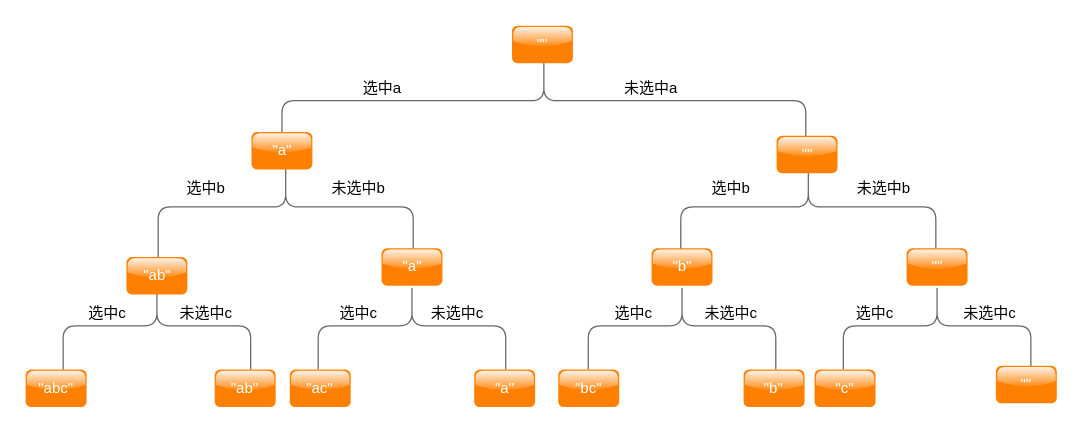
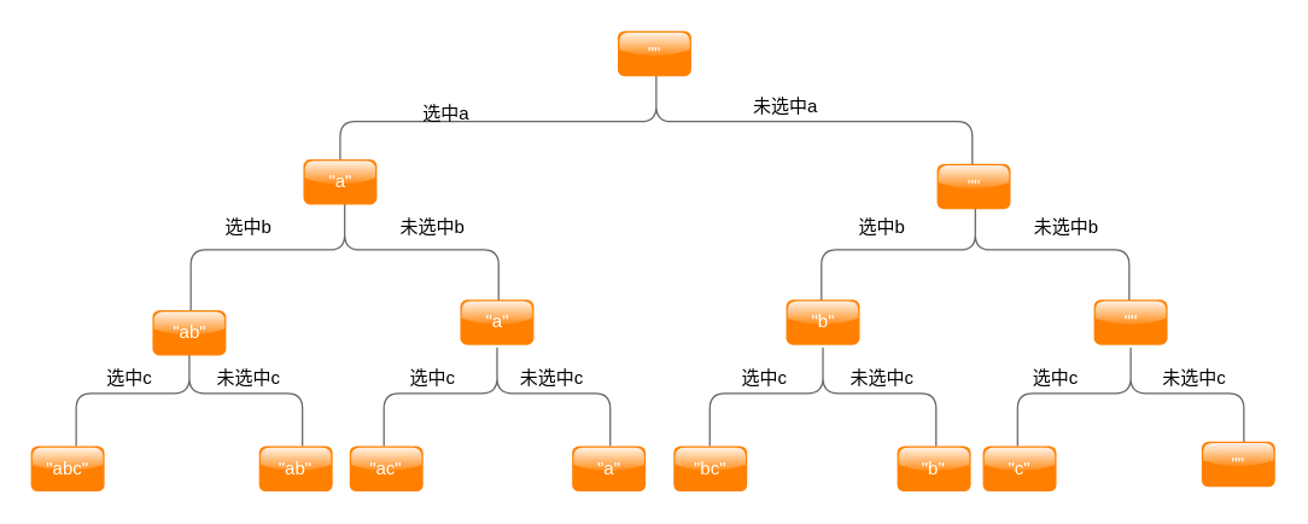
  <mxCell id="0" />
  <mxCell id="1" parent="0" />
  <mxCell id="2" value="" style="shape=curlyBracket;whiteSpace=wrap;html=1;rounded=1;direction=south;strokeColor=#666666;" vertex="1" parent="1"><mxGeometry x="225" y="45" width="419" height="70" as="geometry" /></mxCell>
  <mxCell id="3" value="" style="shape=curlyBracket;whiteSpace=wrap;html=1;rounded=1;direction=south;strokeColor=#666666;" vertex="1" parent="1"><mxGeometry x="126" y="125" width="204" height="80" as="geometry" /></mxCell>
  <mxCell id="4" value="" style="shape=curlyBracket;whiteSpace=wrap;html=1;rounded=1;direction=south;strokeColor=#666666;" vertex="1" parent="1"><mxGeometry x="50" y="225" width="150" height="70" as="geometry" /></mxCell>
  <mxCell id="5" value="" style="shape=curlyBracket;whiteSpace=wrap;html=1;rounded=1;direction=south;strokeColor=#666666;" vertex="1" parent="1"><mxGeometry x="254" y="225" width="150" height="70" as="geometry" /></mxCell>
  <mxCell id="6" value="" style="shape=curlyBracket;whiteSpace=wrap;html=1;rounded=1;direction=south;strokeColor=#666666;" vertex="1" parent="1"><mxGeometry x="544" y="125" width="204" height="80" as="geometry" /></mxCell>
  <mxCell id="7" value="" style="shape=curlyBracket;whiteSpace=wrap;html=1;rounded=1;direction=south;strokeColor=#666666;" vertex="1" parent="1"><mxGeometry x="470" y="225" width="150" height="70" as="geometry" /></mxCell>
  <mxCell id="8" value="" style="shape=curlyBracket;whiteSpace=wrap;html=1;rounded=1;direction=south;strokeColor=#666666;" vertex="1" parent="1"><mxGeometry x="674" y="225" width="150" height="70" as="geometry" /></mxCell>
- <mxCell id="9" value="选中a" style="text;html=1;align=center;verticalAlign=middle;resizable=0;points=[];autosize=1;strokeColor=none;fillColor=none;" vertex="1" parent="1"><mxGeometry x="280" y="55" width="50" height="30" as="geometry" /></mxCell>
+ <mxCell id="9" value="选中a" style="text;html=1;align=center;verticalAlign=middle;resizable=0;points=[];autosize=1;strokeColor=none;fillColor=none;" vertex="1" parent="1"><mxGeometry x="270" y="60" width="50" height="30" as="geometry" /></mxCell>
  <mxCell id="10" value="未选中a" style="text;html=1;align=center;verticalAlign=middle;resizable=0;points=[];autosize=1;strokeColor=none;fillColor=none;" vertex="1" parent="1"><mxGeometry x="485.25" y="55" width="70" height="30" as="geometry" /></mxCell>
  <mxCell id="11" value="选中b" style="text;html=1;align=center;verticalAlign=middle;resizable=0;points=[];autosize=1;strokeColor=none;fillColor=none;" vertex="1" parent="1"><mxGeometry x="138.75" y="135" width="50" height="30" as="geometry" /></mxCell>
  <mxCell id="12" value="选中c" style="text;html=1;align=center;verticalAlign=middle;resizable=0;points=[];autosize=1;strokeColor=none;fillColor=none;" vertex="1" parent="1"><mxGeometry x="60" y="235" width="50" height="30" as="geometry" /></mxCell>
  <mxCell id="13" value="未选中c" style="text;html=1;align=center;verticalAlign=middle;resizable=0;points=[];autosize=1;strokeColor=none;fillColor=none;" vertex="1" parent="1"><mxGeometry x="128.75" y="235" width="70" height="30" as="geometry" /></mxCell>
  <mxCell id="14" value="选中c" style="text;html=1;align=center;verticalAlign=middle;resizable=0;points=[];autosize=1;strokeColor=none;fillColor=none;" vertex="1" parent="1"><mxGeometry x="261.25" y="235" width="50" height="30" as="geometry" /></mxCell>
  <mxCell id="15" value="未选中c" style="text;html=1;align=center;verticalAlign=middle;resizable=0;points=[];autosize=1;strokeColor=none;fillColor=none;" vertex="1" parent="1"><mxGeometry x="330" y="235" width="70" height="30" as="geometry" /></mxCell>
  <mxCell id="16" value="未选中b" style="text;html=1;align=center;verticalAlign=middle;resizable=0;points=[];autosize=1;strokeColor=none;fillColor=none;" vertex="1" parent="1"><mxGeometry x="251.25" y="135" width="70" height="30" as="geometry" /></mxCell>
  <mxCell id="17" value="选中b" style="text;html=1;align=center;verticalAlign=middle;resizable=0;points=[];autosize=1;strokeColor=none;fillColor=none;" vertex="1" parent="1"><mxGeometry x="558.75" y="135" width="50" height="30" as="geometry" /></mxCell>
  <mxCell id="18" value="未选中b" style="text;html=1;align=center;verticalAlign=middle;resizable=0;points=[];autosize=1;strokeColor=none;fillColor=none;" vertex="1" parent="1"><mxGeometry x="671.25" y="135" width="70" height="30" as="geometry" /></mxCell>
  <mxCell id="19" value="选中c" style="text;html=1;align=center;verticalAlign=middle;resizable=0;points=[];autosize=1;strokeColor=none;fillColor=none;" vertex="1" parent="1"><mxGeometry x="481.25" y="235" width="50" height="30" as="geometry" /></mxCell>
  <mxCell id="20" value="未选中c" style="text;html=1;align=center;verticalAlign=middle;resizable=0;points=[];autosize=1;strokeColor=none;fillColor=none;" vertex="1" parent="1"><mxGeometry x="548.75" y="235" width="70" height="30" as="geometry" /></mxCell>
  <mxCell id="21" value="选中c" style="text;html=1;align=center;verticalAlign=middle;resizable=0;points=[];autosize=1;strokeColor=none;fillColor=none;" vertex="1" parent="1"><mxGeometry x="674" y="235" width="50" height="30" as="geometry" /></mxCell>
  <mxCell id="22" value="未选中c" style="text;html=1;align=center;verticalAlign=middle;resizable=0;points=[];autosize=1;strokeColor=none;fillColor=none;" vertex="1" parent="1"><mxGeometry x="756" y="235" width="70" height="30" as="geometry" /></mxCell>
  <mxCell id="23" value="&quot;ab&quot;" style="shape=ext;double=1;rounded=1;whiteSpace=wrap;html=1;fontColor=#FFFFFF;fillColor=#FF8000;strokeColor=none;shadow=0;sketch=0;glass=1;" vertex="1" parent="1"><mxGeometry x="171.25" y="295" width="48.75" height="30" as="geometry" /></mxCell>
  <mxCell id="24" value="&quot;ac&quot;" style="shape=ext;double=1;rounded=1;whiteSpace=wrap;html=1;fontColor=#FFFFFF;fillColor=#FF8000;strokeColor=none;shadow=0;sketch=0;glass=1;" vertex="1" parent="1"><mxGeometry x="231.25" y="295" width="48.75" height="30" as="geometry" /></mxCell>
  <mxCell id="25" value="&quot;a&quot;" style="shape=ext;double=1;rounded=1;whiteSpace=wrap;html=1;fontColor=#FFFFFF;fillColor=#FF8000;strokeColor=none;shadow=0;sketch=0;glass=1;" vertex="1" parent="1"><mxGeometry x="378.75" y="295" width="48.75" height="30" as="geometry" /></mxCell>
  <mxCell id="26" value="&quot;abc&quot;" style="shape=ext;double=1;rounded=1;whiteSpace=wrap;html=1;fontColor=#FFFFFF;fillColor=#FF8000;strokeColor=none;shadow=0;sketch=0;glass=1;" vertex="1" parent="1"><mxGeometry y="295" width="48.75" height="30" as="geometry" x="20" /></mxCell>
  <mxCell id="27" value="&quot;&quot;" style="shape=ext;double=1;rounded=1;whiteSpace=wrap;html=1;fillColor=#FF8000;strokeColor=none;fontColor=#FFFFFF;glass=1;" vertex="1" parent="1"><mxGeometry x="409" y="20" width="48.75" height="30" as="geometry" /></mxCell>
  <mxCell id="28" value="&quot;a&quot;" style="shape=ext;double=1;rounded=1;whiteSpace=wrap;html=1;fontColor=#FFFFFF;fillColor=#FF8000;strokeColor=none;shadow=0;sketch=0;glass=1;" vertex="1" parent="1"><mxGeometry x="200.63" y="105" width="48.75" height="30" as="geometry" /></mxCell>
  <mxCell id="29" value="&quot;ab&quot;" style="shape=ext;double=1;rounded=1;whiteSpace=wrap;html=1;fontColor=#FFFFFF;fillColor=#FF8000;strokeColor=none;shadow=0;sketch=0;glass=1;" vertex="1" parent="1"><mxGeometry x="100.62" y="205" width="48.75" height="30" as="geometry" /></mxCell>
  <mxCell id="30" value="&quot;a&quot;" style="shape=ext;double=1;rounded=1;whiteSpace=wrap;html=1;fontColor=#FFFFFF;fillColor=#FF8000;strokeColor=none;shadow=0;sketch=0;glass=1;" vertex="1" parent="1"><mxGeometry x="304.62" y="198" width="48.75" height="30" as="geometry" /></mxCell>
  <mxCell id="31" value="&quot;b&quot;" style="shape=ext;double=1;rounded=1;whiteSpace=wrap;html=1;fontColor=#FFFFFF;fillColor=#FF8000;strokeColor=none;shadow=0;sketch=0;glass=1;" vertex="1" parent="1"><mxGeometry x="520.62" y="198" width="48.75" height="30" as="geometry" /></mxCell>
  <mxCell id="32" value="&quot;&quot;" style="shape=ext;double=1;rounded=1;whiteSpace=wrap;html=1;fontColor=#FFFFFF;fillColor=#FF8000;strokeColor=none;shadow=0;sketch=0;glass=1;" vertex="1" parent="1"><mxGeometry x="724.62" y="198" width="48.75" height="30" as="geometry" /></mxCell>
  <mxCell id="33" value="&quot;bc&quot;" style="shape=ext;double=1;rounded=1;whiteSpace=wrap;html=1;fontColor=#FFFFFF;fillColor=#FF8000;strokeColor=none;shadow=0;sketch=0;glass=1;" vertex="1" parent="1"><mxGeometry x="446" y="295" width="48.75" height="30" as="geometry" /></mxCell>
  <mxCell id="34" value="&quot;b&quot;" style="shape=ext;double=1;rounded=1;whiteSpace=wrap;html=1;fontColor=#FFFFFF;fillColor=#FF8000;strokeColor=none;shadow=0;sketch=0;glass=1;" vertex="1" parent="1"><mxGeometry x="594.25" y="295" width="48.75" height="30" as="geometry" /></mxCell>
  <mxCell id="35" value="&quot;c&quot;" style="shape=ext;double=1;rounded=1;whiteSpace=wrap;html=1;fontColor=#FFFFFF;fillColor=#FF8000;strokeColor=none;shadow=0;sketch=0;glass=1;" vertex="1" parent="1"><mxGeometry x="651" y="295" width="48.75" height="30" as="geometry" /></mxCell>
  <mxCell id="36" value="&quot;&quot;" style="shape=ext;double=1;rounded=1;whiteSpace=wrap;html=1;fontColor=#FFFFFF;fillColor=#FF8000;strokeColor=none;shadow=0;sketch=0;glass=1;" vertex="1" parent="1"><mxGeometry x="796" y="292" width="48.75" height="30" as="geometry" /></mxCell>
  <mxCell id="37" value="&quot;&quot;" style="shape=ext;double=1;rounded=1;whiteSpace=wrap;html=1;fontColor=#FFFFFF;fillColor=#FF8000;strokeColor=none;shadow=0;sketch=0;glass=1;" vertex="1" parent="1"><mxGeometry x="620.62" y="108" width="48.75" height="30" as="geometry" /></mxCell>
